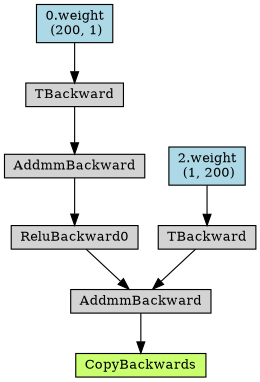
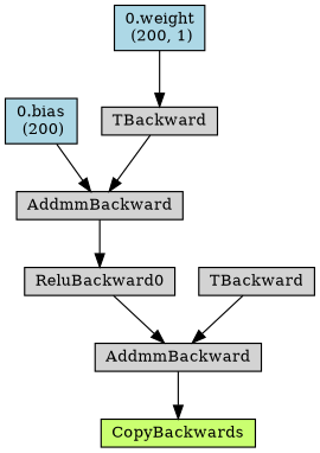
  digraph {
    node [align=left fontsize=12 ranksep=0.1 shape=box style=filled]
    n1 [fillcolor=darkolivegreen1 height=0.2 label=CopyBackwards]
    n2 [height=0.2 label=AddmmBackward]
    n3 [height=0.2 label=ReluBackward0]
    n4 [height=0.2 label=AddmmBackward]
+   n5 [fillcolor=lightblue height=0.2 label="0.bias\n (200)"]
    n6 [height=0.2 label=TBackward]
    n7 [fillcolor=lightblue height=0.2 label="0.weight\n (200, 1)"]
    n8 [height=0.2 label=TBackward]
-   n9 [fillcolor=lightblue height=0.2 label="2.weight\n (1, 200)"]
    n2 -> n1
    n3 -> n2
    n4 -> n3
+   n5 -> n4
    n6 -> n4
    n7 -> n6
    n8 -> n2
-   n9 -> n8
  }
